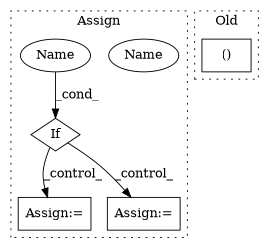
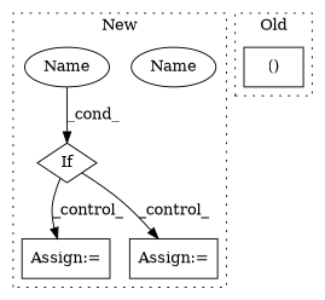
  digraph {
    node [a=68 l=3 s=739 shape=box]
    n1 [a=96 l="3,14" label=If s="736,747" shape=diamond]
    n2 [label="Assign:=" s=955]
    n3 [a=87 l=8 label=Name shape=ellipse]
    n4 [label="Assign:=" s=814]
    n5 [a=87 l=8 label=Name shape=ellipse]
    n6 [a=54 label="()" s=206]
    subgraph cluster_1 {
-     label=Assign
+     label=New
      style=dotted
      n1
      n2
      n3
      n4
      n5
    }
    subgraph cluster_2 {
      label=Old
      style=dotted
      n6
    }
    n1 -> n2 [label=_control_]
    n1 -> n4 [label=_control_]
    n5 -> n1 [label=_cond_]
  }
